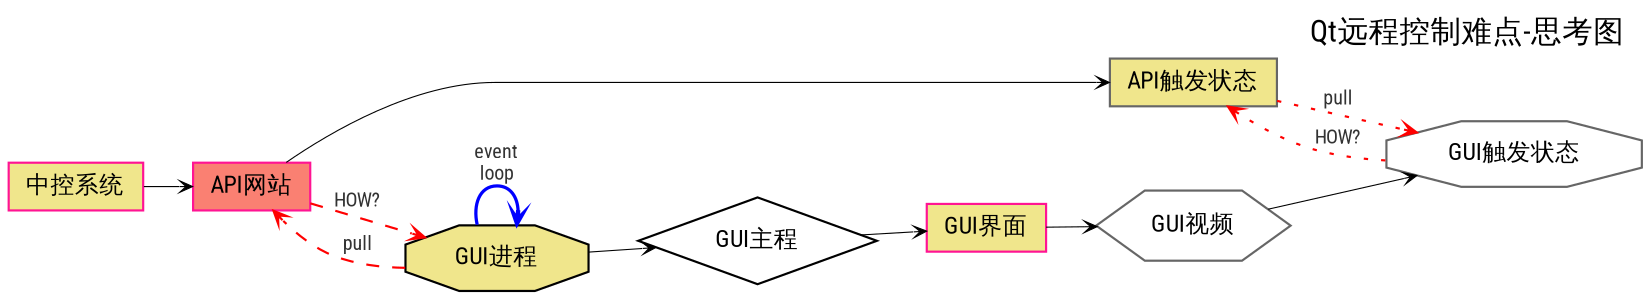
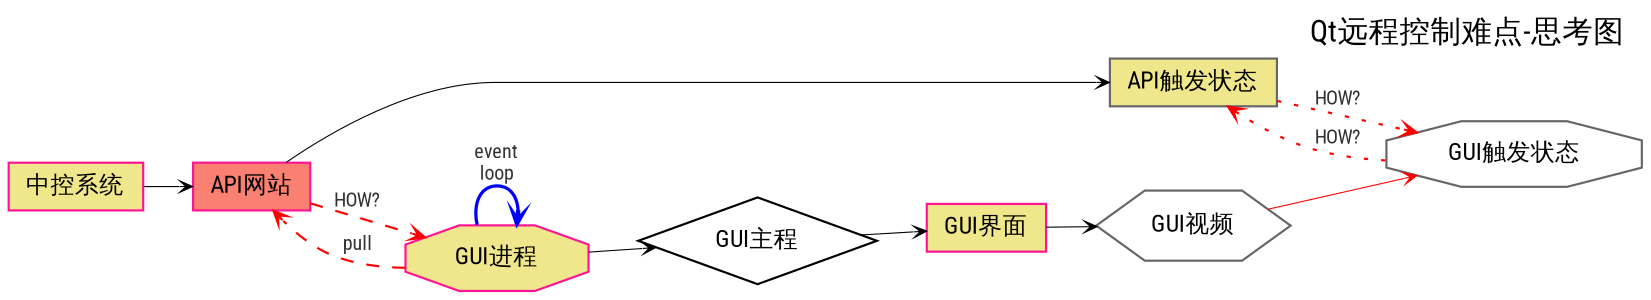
  digraph {
    fontname="Roboto Condensed"
    fontsize=14.0
    label="Qt远程控制难点-思考图"
    labeljust=r
    labelloc=t
    rankdir=LR
    ranksep=0.3
    node [color=deeppink fillcolor=khaki fontname="Roboto Condensed" fontsize=11.0 shape=box style=filled]
    edge [arrowhead=vee arrowsize=0.6 arrowtail=none fontcolor="#333333" fontname="Roboto Condensed" fontsize=9.0 style="setlinewidth(0.5)"]
    n1 [height=0.3 label="中控系统"]
    n2 [fillcolor=salmon height=0.3 label="API网站"]
    n3 [color=gray40 height=0.3 label="API触发状态"]
-   n4 [color=black height=0.3 label="GUI进程" shape=octagon]
+   n4 [height=0.3 label="GUI进程" shape=octagon]
    n5 [color=gray40 fillcolor=white height=0.3 label="GUI触发状态" shape=octagon]
    n6 [color=black fillcolor=white height=0.3 label="GUI主程" shape=diamond]
    n7 [height=0.3 label="GUI界面"]
    n8 [color=gray40 fillcolor=white height=0.3 label="GUI视频" shape=hexagon]
    n1 -> n2
    n2 -> n3
    n2 -> n4 [color=red label="HOW?" style=dashed]
-   n3 -> n5 [color=red label=pull style=dotted]
+   n3 -> n5 [color=red label="HOW?" style=dotted]
    n4 -> n2 [color=red label=pull style=dashed]
    n4 -> n4 [color=blue label="event\nloop" style="setlinewidth(1.5)"]
    n4 -> n6
    n5 -> n3 [color=red label="HOW?" style=dotted]
    n6 -> n7
    n7 -> n8
-   n8 -> n5
+   n8 -> n5 [color=red]
  }
